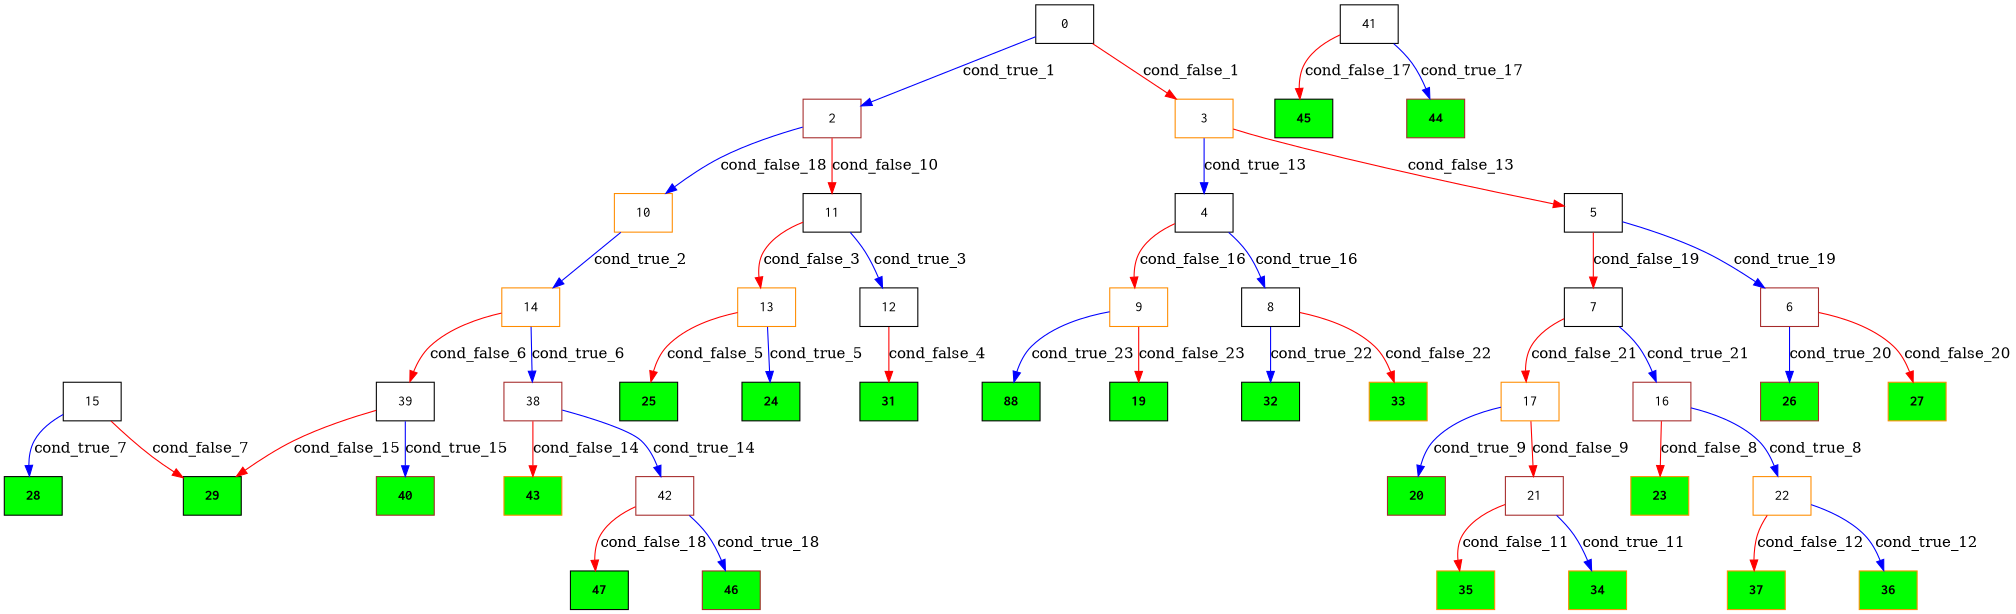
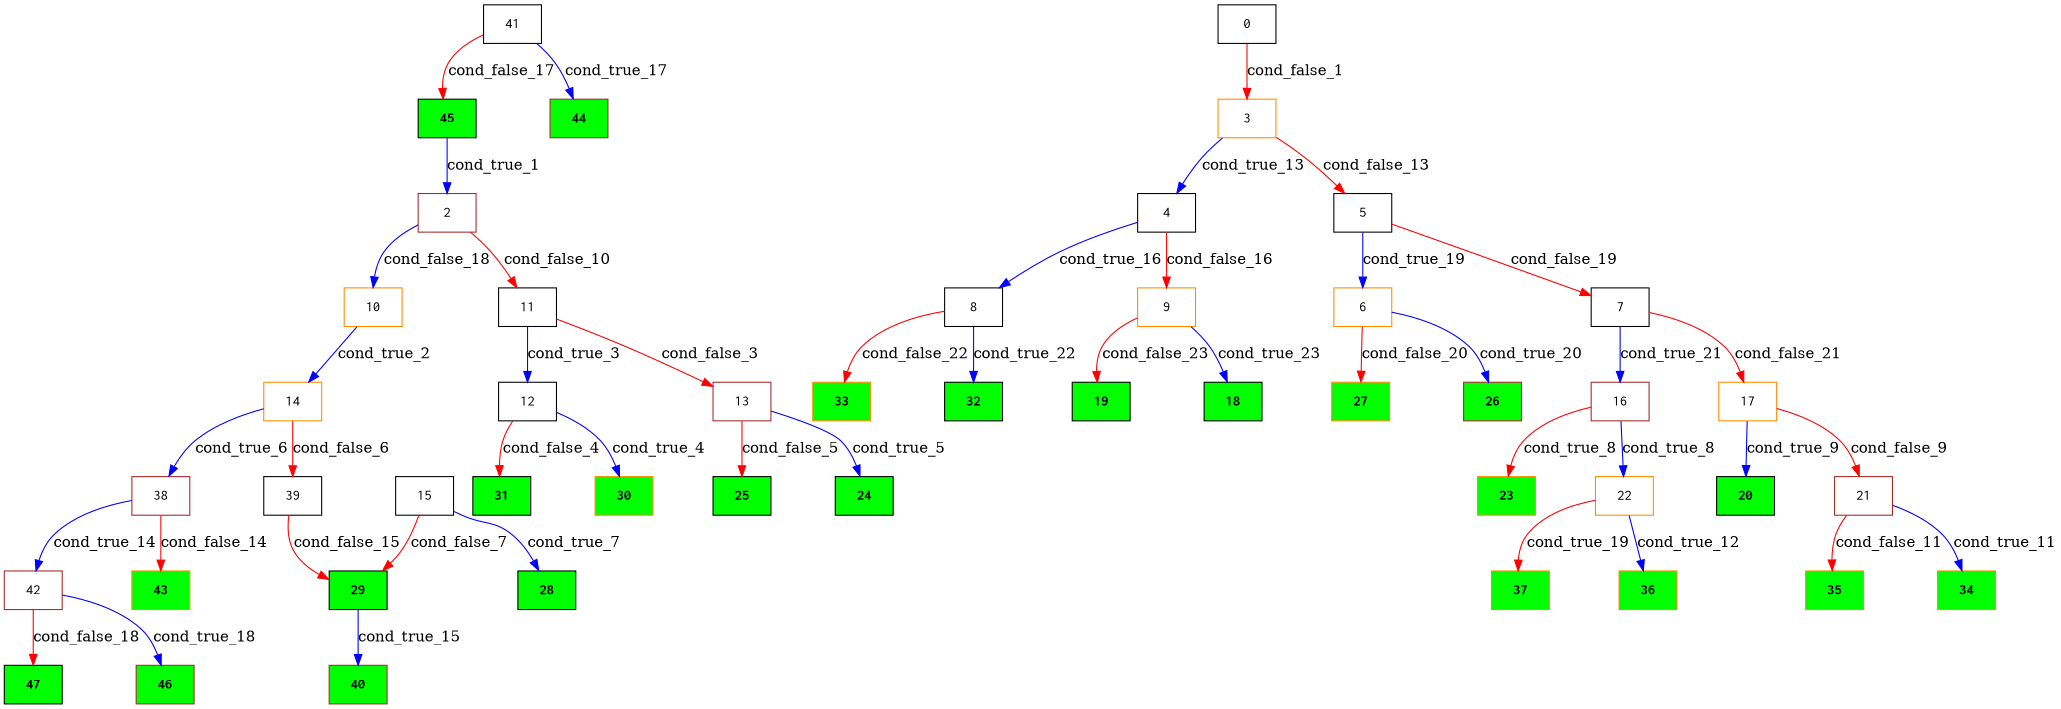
  digraph {
    node [color=black fillcolor=green fontcolor=black fontname="Courier-Bold" shape=record style=filled]
    edge [color=blue]
    47 [height=.5]
    46 [color=brown height=.5]
    45 [height=.5]
    44 [color=brown height=.5]
    43 [color=darkorange height=.5]
    40 [color=brown height=.5]
    37 [color=darkorange height=.5]
    36 [color=darkorange height=.5]
    35 [color=darkorange height=.5]
    34 [color=darkorange height=.5]
    33 [color=darkorange height=.5]
    32 [height=.5]
    31 [height=.5]
+   30 [color=darkorange height=.5]
    29 [height=.5]
    28 [height=.5]
    27 [color=darkorange height=.5]
    26 [color=brown height=.5]
    25 [height=.5]
    24 [height=.5]
    23 [color=darkorange height=.5]
-   20 [color=brown height=.5]
+   20 [height=.5]
    19 [height=.5]
-   18 [height=.5 label=88]
+   18 [height=.5]
    0 [fontname=Courier height=.5 fillcolor="" fontcolor="" style=""]
    2 [color=brown fontname=Courier height=.5 fillcolor="" fontcolor="" style=""]
    3 [color=darkorange fontname=Courier height=.5 fillcolor="" fontcolor="" style=""]
    10 [color=darkorange fontname=Courier height=.5 fillcolor="" fontcolor="" style=""]
    11 [fontname=Courier height=.5 fillcolor="" fontcolor="" style=""]
    4 [fontname=Courier height=.5 fillcolor="" fontcolor="" style=""]
    5 [fontname=Courier height=.5 fillcolor="" fontcolor="" style=""]
    14 [color=darkorange fontname=Courier height=.5 fillcolor="" fontcolor="" style=""]
    12 [fontname=Courier height=.5 fillcolor="" fontcolor="" style=""]
-   13 [color=darkorange fontname=Courier height=.5 fillcolor="" fontcolor="" style=""]
+   13 [color=brown fontname=Courier height=.5 fillcolor="" fontcolor="" style=""]
    8 [fontname=Courier height=.5 fillcolor="" fontcolor="" style=""]
    9 [color=darkorange fontname=Courier height=.5 fillcolor="" fontcolor="" style=""]
-   6 [color=brown fontname=Courier height=.5 fillcolor="" fontcolor="" style=""]
+   6 [color=darkorange fontname=Courier height=.5 fillcolor="" fontcolor="" style=""]
    7 [fontname=Courier height=.5 fillcolor="" fontcolor="" style=""]
    38 [color=brown fontname=Courier height=.5 fillcolor="" fontcolor="" style=""]
    39 [fontname=Courier height=.5 fillcolor="" fontcolor="" style=""]
    15 [fontname=Courier height=.5 fillcolor="" fontcolor="" style=""]
    16 [color=brown fontname=Courier height=.5 fillcolor="" fontcolor="" style=""]
    17 [color=darkorange fontname=Courier height=.5 fillcolor="" fontcolor="" style=""]
    42 [color=brown fontname=Courier height=.5 fillcolor="" fontcolor="" style=""]
    41 [fontname=Courier height=.5 fillcolor="" fontcolor="" style=""]
    22 [color=darkorange fontname=Courier height=.5 fillcolor="" fontcolor="" style=""]
    21 [color=brown fontname=Courier height=.5 fillcolor="" fontcolor="" style=""]
-   0 -> 2 [label=cond_true_1]
+   45 -> 2 [label=cond_true_1]
    0 -> 3 [color=red label=cond_false_1]
    2 -> 10 [label=cond_false_18]
    2 -> 11 [color=red label=cond_false_10]
    3 -> 4 [label=cond_true_13]
    3 -> 5 [color=red label=cond_false_13]
    10 -> 14 [label=cond_true_2]
    11 -> 12 [label=cond_true_3]
    11 -> 13 [color=red label=cond_false_3]
    4 -> 8 [label=cond_true_16]
    4 -> 9 [color=red label=cond_false_16]
    5 -> 6 [label=cond_true_19]
    5 -> 7 [color=red label=cond_false_19]
    14 -> 38 [label=cond_true_6]
    14 -> 39 [color=red label=cond_false_6]
    12 -> 31 [color=red label=cond_false_4]
+   12 -> 30 [label=cond_true_4]
    13 -> 25 [color=red label=cond_false_5]
    13 -> 24 [label=cond_true_5]
    8 -> 33 [color=red label=cond_false_22]
    8 -> 32 [label=cond_true_22]
    9 -> 19 [color=red label=cond_false_23]
    9 -> 18 [label=cond_true_23]
    6 -> 27 [color=red label=cond_false_20]
    6 -> 26 [label=cond_true_20]
    7 -> 16 [label=cond_true_21]
    7 -> 17 [color=red label=cond_false_21]
    38 -> 43 [color=red label=cond_false_14]
    38 -> 42 [label=cond_true_14]
-   39 -> 40 [label=cond_true_15]
+   29 -> 40 [label=cond_true_15]
    39 -> 29 [color=red label=cond_false_15]
    15 -> 29 [color=red label=cond_false_7]
    15 -> 28 [label=cond_true_7]
-   16 -> 23 [color=red label=cond_false_8]
+   16 -> 23 [color=red label=cond_true_8]
    16 -> 22 [label=cond_true_8]
    17 -> 20 [label=cond_true_9]
    17 -> 21 [color=red label=cond_false_9]
    42 -> 47 [color=red label=cond_false_18]
    42 -> 46 [label=cond_true_18]
    41 -> 45 [color=red label=cond_false_17]
    41 -> 44 [label=cond_true_17]
-   22 -> 37 [color=red label=cond_false_12]
+   22 -> 37 [color=red label=cond_true_19]
    22 -> 36 [label=cond_true_12]
    21 -> 35 [color=red label=cond_false_11]
    21 -> 34 [label=cond_true_11]
  }
